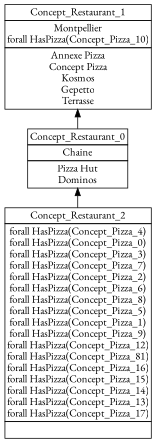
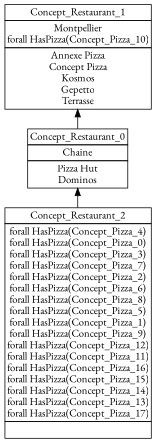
  digraph {
    fontname="EB Garamond"
    nodesep=0.2
    rankdir=BT
    ranksep=0.3
    node [fontname="EB Garamond" margin="0.03,0.03" shape=none]
    edge [fontname="EB Garamond" headport=p tailport=p]
    n1 [label=<<table border="0" cellborder="1" cellspacing="0" port="p"><tr><td>Concept_Restaurant_1</td></tr><tr><td>Montpellier<br/>forall HasPizza(Concept_Pizza_10)<br/></td></tr><tr><td>Annexe Pizza<br/>Concept Pizza<br/>Kosmos<br/>Gepetto<br/>Terrasse<br/></td></tr></table>>]
    n2 [label=<<table border="0" cellborder="1" cellspacing="0" port="p"><tr><td>Concept_Restaurant_0</td></tr><tr><td>Chaine<br/></td></tr><tr><td>Pizza Hut<br/>Dominos<br/></td></tr></table>>]
-   n3 [label=<<table border="0" cellborder="1" cellspacing="0" port="p"><tr><td>Concept_Restaurant_2</td></tr><tr><td>forall HasPizza(Concept_Pizza_4)<br/>forall HasPizza(Concept_Pizza_0)<br/>forall HasPizza(Concept_Pizza_3)<br/>forall HasPizza(Concept_Pizza_7)<br/>forall HasPizza(Concept_Pizza_2)<br/>forall HasPizza(Concept_Pizza_6)<br/>forall HasPizza(Concept_Pizza_8)<br/>forall HasPizza(Concept_Pizza_5)<br/>forall HasPizza(Concept_Pizza_1)<br/>forall HasPizza(Concept_Pizza_9)<br/>forall HasPizza(Concept_Pizza_12)<br/>forall HasPizza(Concept_Pizza_81)<br/>forall HasPizza(Concept_Pizza_16)<br/>forall HasPizza(Concept_Pizza_15)<br/>forall HasPizza(Concept_Pizza_14)<br/>forall HasPizza(Concept_Pizza_13)<br/>forall HasPizza(Concept_Pizza_17)<br/></td></tr><tr><td><br/></td></tr></table>>]
+   n3 [label=<<table border="0" cellborder="1" cellspacing="0" port="p"><tr><td>Concept_Restaurant_2</td></tr><tr><td>forall HasPizza(Concept_Pizza_4)<br/>forall HasPizza(Concept_Pizza_0)<br/>forall HasPizza(Concept_Pizza_3)<br/>forall HasPizza(Concept_Pizza_7)<br/>forall HasPizza(Concept_Pizza_2)<br/>forall HasPizza(Concept_Pizza_6)<br/>forall HasPizza(Concept_Pizza_8)<br/>forall HasPizza(Concept_Pizza_5)<br/>forall HasPizza(Concept_Pizza_1)<br/>forall HasPizza(Concept_Pizza_9)<br/>forall HasPizza(Concept_Pizza_12)<br/>forall HasPizza(Concept_Pizza_11)<br/>forall HasPizza(Concept_Pizza_16)<br/>forall HasPizza(Concept_Pizza_15)<br/>forall HasPizza(Concept_Pizza_14)<br/>forall HasPizza(Concept_Pizza_13)<br/>forall HasPizza(Concept_Pizza_17)<br/></td></tr><tr><td><br/></td></tr></table>>]
    n2 -> n1
    n3 -> n2
  }
